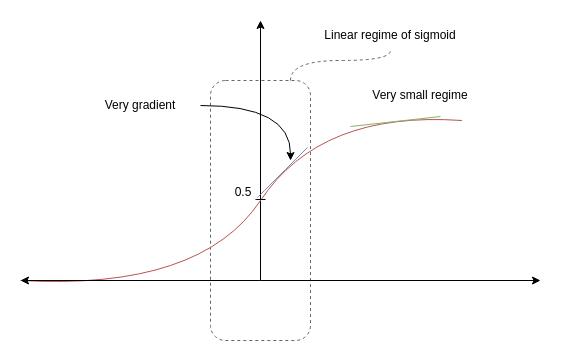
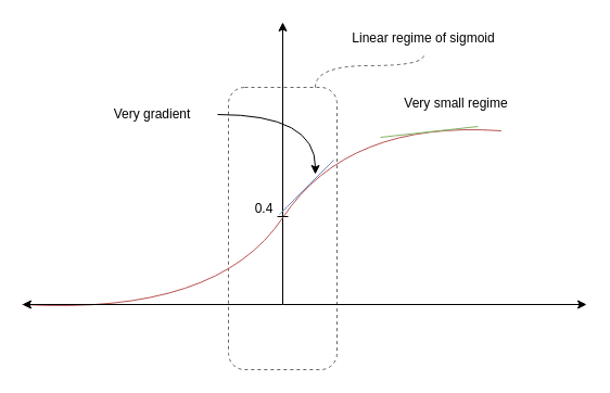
  <mxCell id="0" />
  <mxCell id="1" parent="0" />
  <mxCell id="2" style="edgeStyle=orthogonalEdgeStyle;curved=1;orthogonalLoop=1;jettySize=auto;html=1;dashed=1;endArrow=none;endFill=0;fillColor=#f5f5f5;strokeColor=#666666;" edge="1" parent="1" source="3" target="15"><mxGeometry relative="1" as="geometry"><Array as="points"><mxPoint x="290" y="60" /><mxPoint x="390" y="60" /></Array></mxGeometry></mxCell>
  <mxCell id="3" value="" style="rounded=1;whiteSpace=wrap;html=1;fillColor=none;fontColor=#333333;strokeColor=#666666;dashed=1;" vertex="1" parent="1"><mxGeometry x="210" y="80" width="100" height="260" as="geometry" /></mxCell>
  <mxCell id="4" value="" style="endArrow=classic;html=1;rounded=0;" edge="1" parent="1"><mxGeometry width="50" height="50" relative="1" as="geometry"><mxPoint x="260" y="280" as="sourcePoint" /><mxPoint x="260" y="20" as="targetPoint" /></mxGeometry></mxCell>
  <mxCell id="5" value="" style="endArrow=classic;html=1;rounded=0;" edge="1" parent="1"><mxGeometry width="50" height="50" relative="1" as="geometry"><mxPoint x="260" y="280" as="sourcePoint" /><mxPoint x="540" y="280" as="targetPoint" /></mxGeometry></mxCell>
  <mxCell id="6" value="" style="endArrow=none;html=1;curved=1;fillColor=#f8cecc;strokeColor=#b85450;" edge="1" parent="1"><mxGeometry width="50" height="50" relative="1" as="geometry"><mxPoint x="20" y="280" as="sourcePoint" /><mxPoint x="461.379" y="120" as="targetPoint" /><Array as="points"><mxPoint x="200" y="290" /><mxPoint x="320" y="110" /></Array></mxGeometry></mxCell>
  <mxCell id="7" value="" style="endArrow=classic;html=1;rounded=0;" edge="1" parent="1"><mxGeometry width="50" height="50" relative="1" as="geometry"><mxPoint x="260" y="280" as="sourcePoint" /><mxPoint x="20" y="280" as="targetPoint" /></mxGeometry></mxCell>
- <mxCell id="8" value="0.5" style="text;html=1;strokeColor=none;fillColor=none;align=center;verticalAlign=middle;whiteSpace=wrap;rounded=0;" vertex="1" parent="1"><mxGeometry x="223" y="177" width="40" height="30" as="geometry" /></mxCell>
+ <mxCell id="8" value="0.4" style="text;html=1;strokeColor=none;fillColor=none;align=center;verticalAlign=middle;whiteSpace=wrap;rounded=0;" vertex="1" parent="1"><mxGeometry x="223" y="177" width="40" height="30" as="geometry" /></mxCell>
  <mxCell id="9" value="" style="endArrow=none;html=1;curved=1;" edge="1" parent="1"><mxGeometry width="50" height="50" relative="1" as="geometry"><mxPoint x="255" y="199" as="sourcePoint" /><mxPoint x="265" y="199" as="targetPoint" /></mxGeometry></mxCell>
  <mxCell id="10" value="" style="endArrow=none;html=1;curved=1;fillColor=#d5e8d4;strokeColor=#82b366;" edge="1" parent="1"><mxGeometry width="50" height="50" relative="1" as="geometry"><mxPoint x="350" y="126" as="sourcePoint" /><mxPoint x="440" y="116" as="targetPoint" /></mxGeometry></mxCell>
  <mxCell id="11" value="Very small regime" style="text;html=1;strokeColor=none;fillColor=none;align=center;verticalAlign=middle;whiteSpace=wrap;rounded=0;" vertex="1" parent="1"><mxGeometry x="360" y="80" width="120" height="30" as="geometry" /></mxCell>
  <mxCell id="12" value="" style="endArrow=none;html=1;curved=1;fillColor=#dae8fc;strokeColor=#6c8ebf;" edge="1" parent="1"><mxGeometry width="50" height="50" relative="1" as="geometry"><mxPoint x="257" y="197" as="sourcePoint" /><mxPoint x="307" y="147" as="targetPoint" /></mxGeometry></mxCell>
  <mxCell id="13" style="edgeStyle=orthogonalEdgeStyle;curved=1;orthogonalLoop=1;jettySize=auto;html=1;" edge="1" parent="1" source="14"><mxGeometry relative="1" as="geometry"><mxPoint x="290" y="160" as="targetPoint" /></mxGeometry></mxCell>
  <mxCell id="14" value="Very gradient" style="text;html=1;strokeColor=none;fillColor=none;align=center;verticalAlign=middle;whiteSpace=wrap;rounded=0;" vertex="1" parent="1"><mxGeometry x="80" y="90" width="120" height="30" as="geometry" /></mxCell>
  <mxCell id="15" value="Linear regime of sigmoid" style="text;html=1;strokeColor=none;fillColor=none;align=center;verticalAlign=middle;whiteSpace=wrap;rounded=0;" vertex="1" parent="1"><mxGeometry x="310" y="20" width="160" height="30" as="geometry" /></mxCell>
